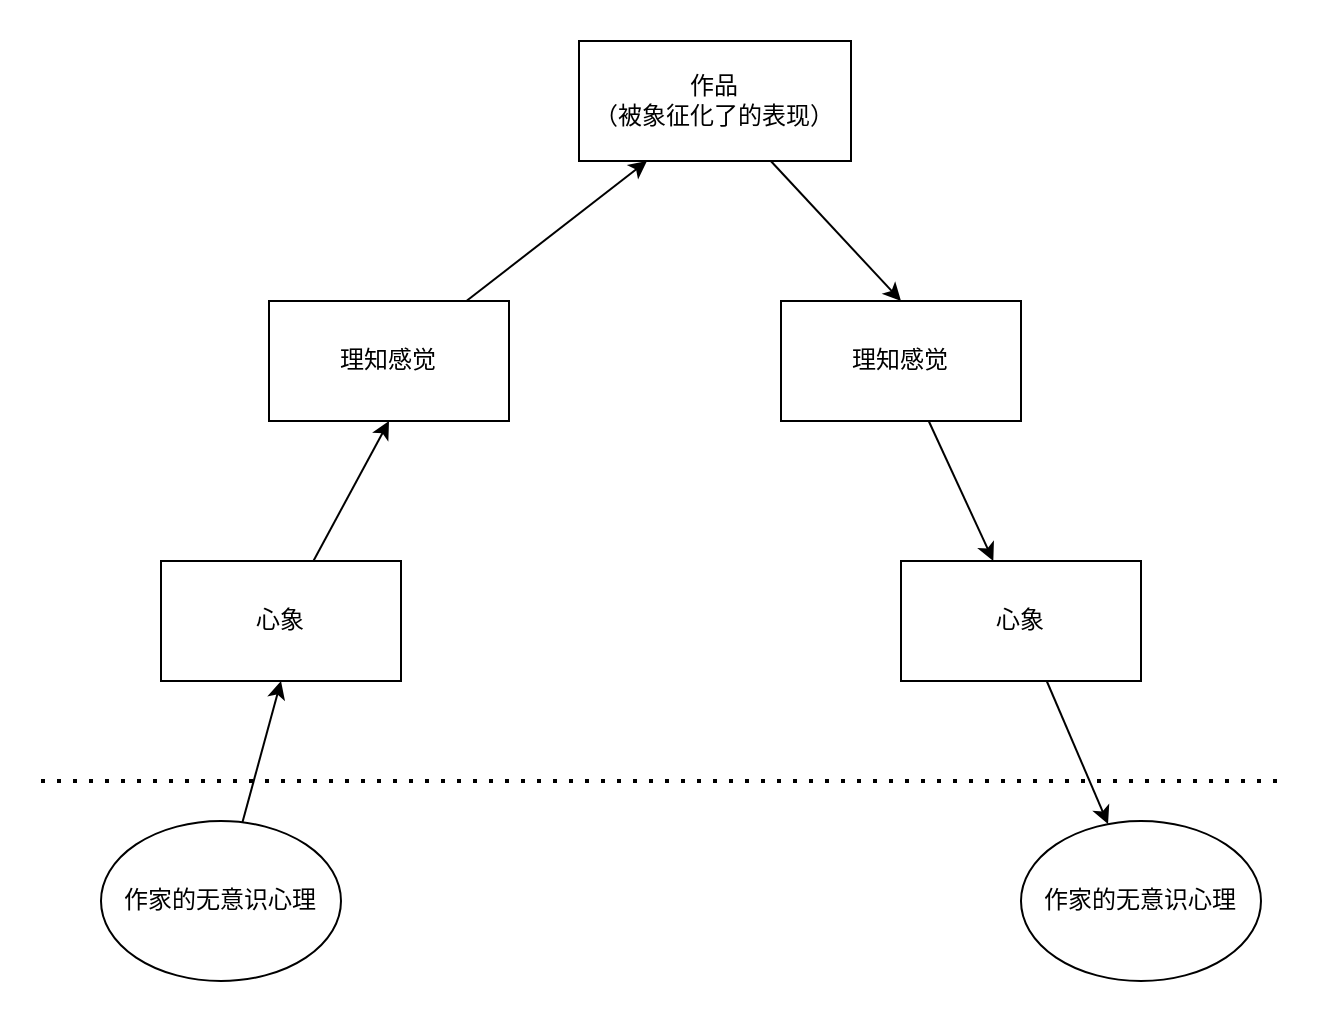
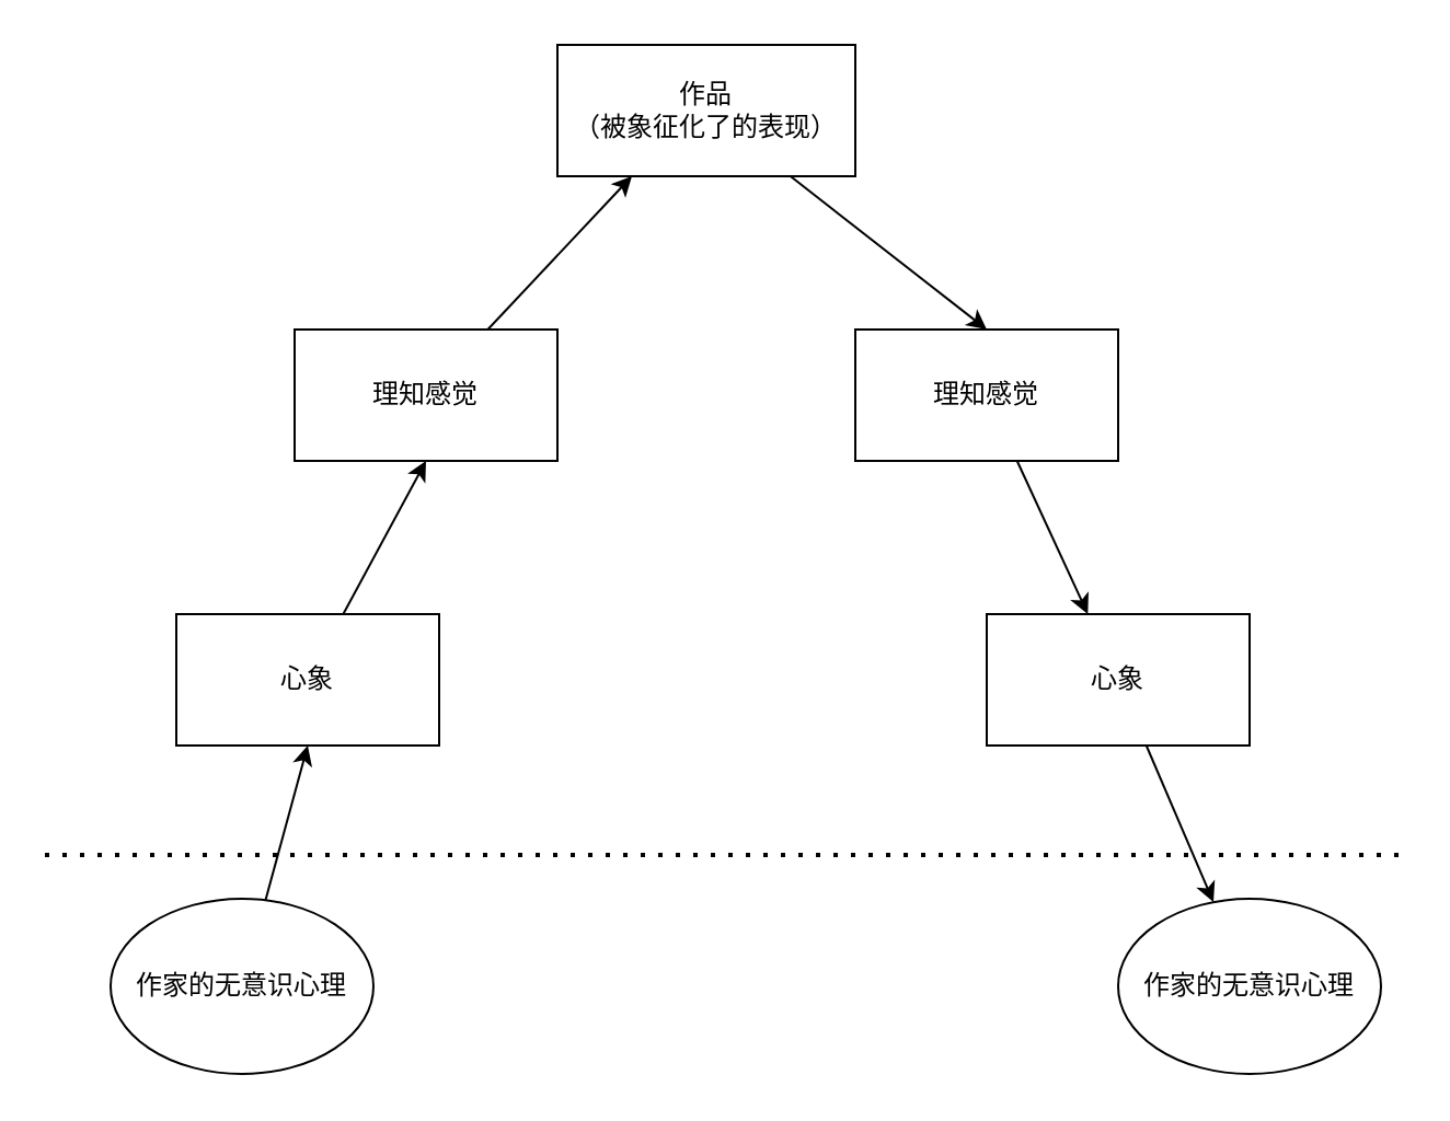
  <mxCell id="0" />
  <mxCell id="1" parent="0" />
  <mxCell id="2" style="edgeStyle=none;rounded=0;orthogonalLoop=1;jettySize=auto;html=1;entryX=0.5;entryY=0;entryDx=0;entryDy=0;" edge="1" parent="1" source="3" target="7"><mxGeometry relative="1" as="geometry" /></mxCell>
- <mxCell id="3" value="作品&lt;br&gt;（被象征化了的表现）" style="rounded=0;whiteSpace=wrap;html=1;" vertex="1" parent="1"><mxGeometry x="289" y="20" width="136" height="60" as="geometry" /></mxCell>
+ <mxCell id="3" value="作品&lt;br&gt;（被象征化了的表现）" style="rounded=0;whiteSpace=wrap;html=1;" vertex="1" parent="1"><mxGeometry x="254" y="20" width="136" height="60" as="geometry" /></mxCell>
  <mxCell id="4" style="edgeStyle=none;rounded=0;orthogonalLoop=1;jettySize=auto;html=1;entryX=0.25;entryY=1;entryDx=0;entryDy=0;" edge="1" parent="1" source="5" target="3"><mxGeometry relative="1" as="geometry" /></mxCell>
  <mxCell id="5" value="理知感觉" style="rounded=0;whiteSpace=wrap;html=1;" vertex="1" parent="1"><mxGeometry x="134" y="150" width="120" height="60" as="geometry" /></mxCell>
  <mxCell id="6" style="edgeStyle=none;rounded=0;orthogonalLoop=1;jettySize=auto;html=1;" edge="1" parent="1" source="7" target="11"><mxGeometry relative="1" as="geometry" /></mxCell>
  <mxCell id="7" value="理知感觉" style="rounded=0;whiteSpace=wrap;html=1;" vertex="1" parent="1"><mxGeometry x="390" y="150" width="120" height="60" as="geometry" /></mxCell>
  <mxCell id="8" style="edgeStyle=none;rounded=0;orthogonalLoop=1;jettySize=auto;html=1;entryX=0.5;entryY=1;entryDx=0;entryDy=0;" edge="1" parent="1" source="9" target="5"><mxGeometry relative="1" as="geometry" /></mxCell>
  <mxCell id="9" value="心象" style="rounded=0;whiteSpace=wrap;html=1;" vertex="1" parent="1"><mxGeometry x="80" y="280" width="120" height="60" as="geometry" /></mxCell>
  <mxCell id="10" style="edgeStyle=none;rounded=0;orthogonalLoop=1;jettySize=auto;html=1;" edge="1" parent="1" source="11" target="14"><mxGeometry relative="1" as="geometry" /></mxCell>
  <mxCell id="11" value="心象" style="rounded=0;whiteSpace=wrap;html=1;" vertex="1" parent="1"><mxGeometry x="450" y="280" width="120" height="60" as="geometry" /></mxCell>
  <mxCell id="12" style="rounded=0;orthogonalLoop=1;jettySize=auto;html=1;entryX=0.5;entryY=1;entryDx=0;entryDy=0;" edge="1" parent="1" source="13" target="9"><mxGeometry relative="1" as="geometry" /></mxCell>
  <mxCell id="13" value="作家的无意识心理" style="ellipse;whiteSpace=wrap;html=1;" vertex="1" parent="1"><mxGeometry x="50" y="410" width="120" height="80" as="geometry" /></mxCell>
  <mxCell id="14" value="作家的无意识心理" style="ellipse;whiteSpace=wrap;html=1;" vertex="1" parent="1"><mxGeometry x="510" y="410" width="120" height="80" as="geometry" /></mxCell>
  <mxCell id="15" value="" style="endArrow=none;dashed=1;html=1;dashPattern=1 3;strokeWidth=2;rounded=0;" edge="1" parent="1"><mxGeometry width="50" height="50" relative="1" as="geometry"><mxPoint x="20" y="390" as="sourcePoint" /><mxPoint x="640" y="390" as="targetPoint" /></mxGeometry></mxCell>
